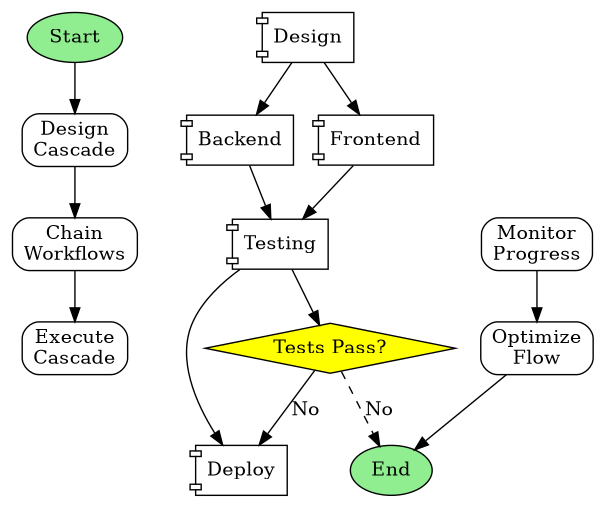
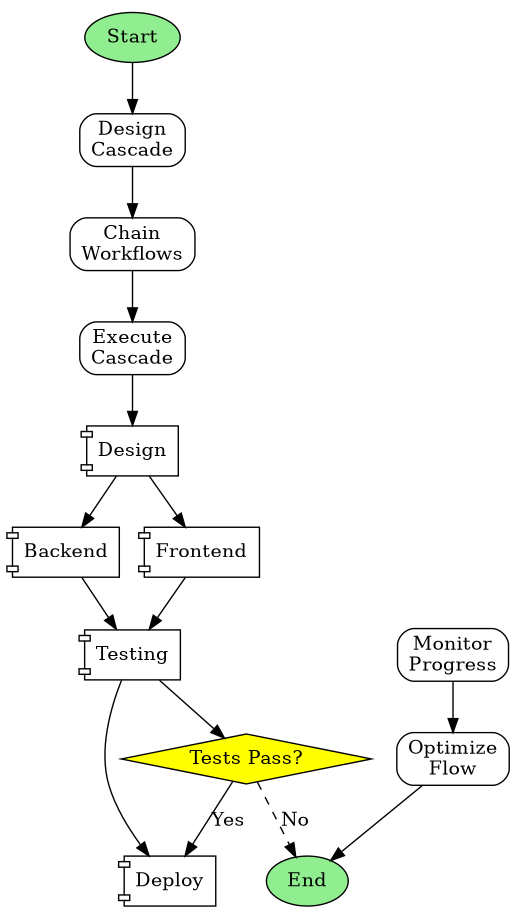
  digraph {
    rankdir=TB
    node [shape=box style=rounded]
    n1 [fillcolor=lightgreen label=Start shape=ellipse style=filled]
    n2 [label="Design\nCascade"]
    n3 [label="Chain\nWorkflows"]
    n4 [label="Execute\nCascade"]
    n5 [label=Design shape=component]
    n6 [label="Monitor\nProgress"]
    n7 [label="Optimize\nFlow"]
    n8 [label=Backend shape=component]
    n9 [label=Frontend shape=component]
    n10 [fillcolor=lightgreen label=End shape=ellipse style=filled]
    n11 [label=Testing shape=component]
    n12 [label=Deploy shape=component]
    n13 [fillcolor=yellow label="Tests Pass?" shape=diamond style=filled]
    n1 -> n2
    n2 -> n3
    n3 -> n4
+   n4 -> n5
    n5 -> n8
    n5 -> n9
    n6 -> n7
    n7 -> n10
    n8 -> n11
    n9 -> n11
    n11 -> n12
    n11 -> n13
    n13 -> n10 [label=No style=dashed]
-   n13 -> n12 [label=No]
+   n13 -> n12 [label=Yes]
  }
